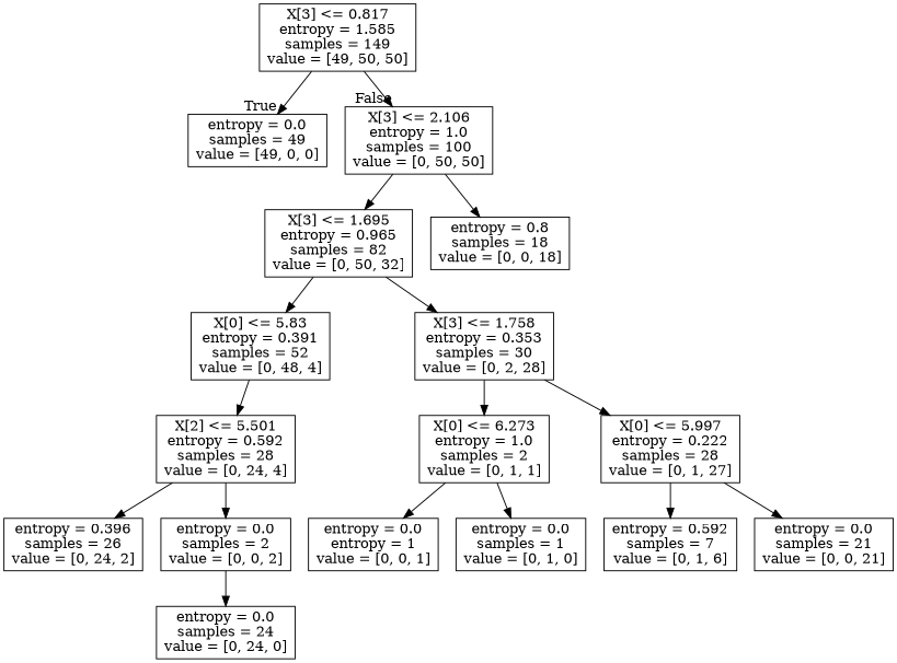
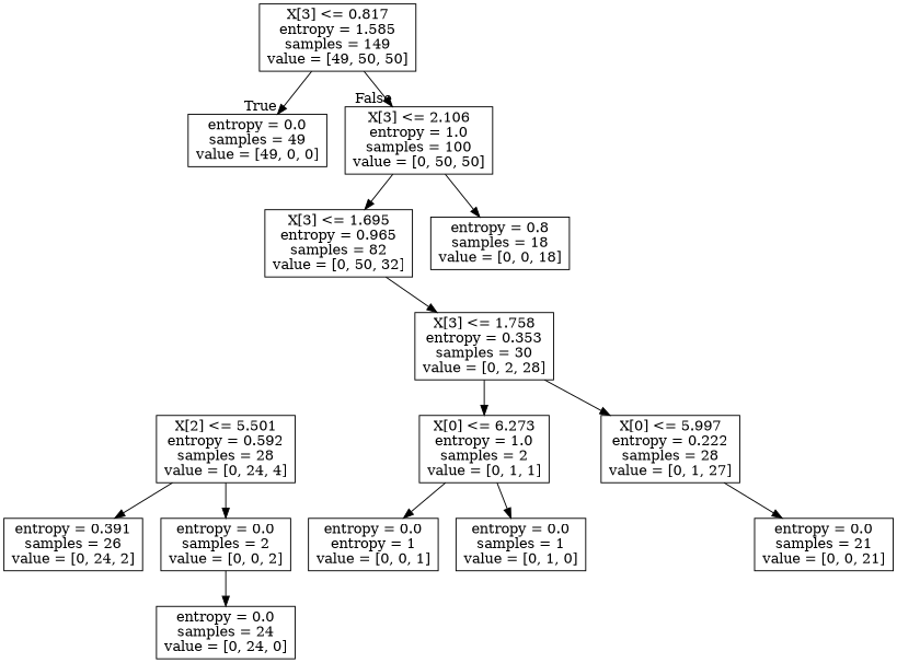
  digraph {
    node [shape=box]
    n1 [label="X[3] <= 0.817\nentropy = 1.585\nsamples = 149\nvalue = [49, 50, 50]"]
    n2 [label="entropy = 0.0\nsamples = 49\nvalue = [49, 0, 0]"]
    n3 [label="X[3] <= 2.106\nentropy = 1.0\nsamples = 100\nvalue = [0, 50, 50]"]
    n4 [label="X[3] <= 1.695\nentropy = 0.965\nsamples = 82\nvalue = [0, 50, 32]"]
    n5 [label="entropy = 0.8\nsamples = 18\nvalue = [0, 0, 18]"]
-   n6 [label="X[0] <= 5.83\nentropy = 0.391\nsamples = 52\nvalue = [0, 48, 4]"]
    n7 [label="X[3] <= 1.758\nentropy = 0.353\nsamples = 30\nvalue = [0, 2, 28]"]
    n8 [label="X[2] <= 5.501\nentropy = 0.592\nsamples = 28\nvalue = [0, 24, 4]"]
    n9 [label="X[0] <= 6.273\nentropy = 1.0\nsamples = 2\nvalue = [0, 1, 1]"]
    n10 [label="X[0] <= 5.997\nentropy = 0.222\nsamples = 28\nvalue = [0, 1, 27]"]
    n11 [label="entropy = 0.0\nsamples = 24\nvalue = [0, 24, 0]"]
-   n12 [label="entropy = 0.396\nsamples = 26\nvalue = [0, 24, 2]"]
+   n12 [label="entropy = 0.391\nsamples = 26\nvalue = [0, 24, 2]"]
    n13 [label="entropy = 0.0\nsamples = 2\nvalue = [0, 0, 2]"]
    n14 [label="entropy = 0.0\nentropy = 1\nvalue = [0, 0, 1]"]
    n15 [label="entropy = 0.0\nsamples = 1\nvalue = [0, 1, 0]"]
-   n16 [label="entropy = 0.592\nsamples = 7\nvalue = [0, 1, 6]"]
    n17 [label="entropy = 0.0\nsamples = 21\nvalue = [0, 0, 21]"]
    n1 -> n2 [headlabel=True labelangle=45 labeldistance=2.5]
    n1 -> n3 [headlabel=False labelangle=-45 labeldistance=2.5]
    n3 -> n4
    n3 -> n5
-   n4 -> n6
    n4 -> n7
-   n6 -> n8
    n7 -> n9
    n7 -> n10
    n8 -> n12
    n8 -> n13
    n9 -> n14
    n9 -> n15
-   n10 -> n16
    n10 -> n17
    n13 -> n11
  }
